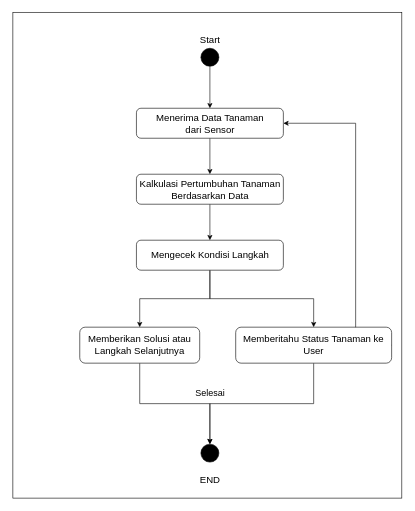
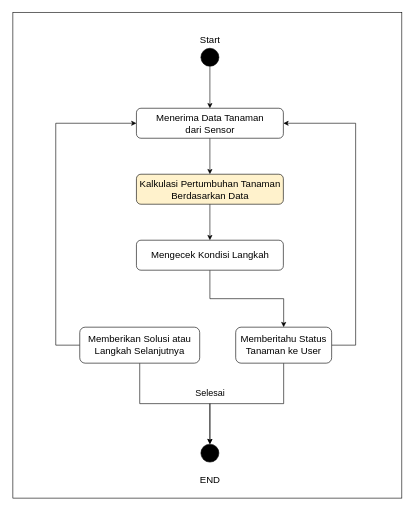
  <mxCell id="0" />
  <mxCell id="1" parent="0" />
  <mxCell id="2" value="" style="rounded=0;whiteSpace=wrap;html=1;" parent="1" vertex="1"><mxGeometry x="20.5" y="20" width="648.5" height="810" as="geometry" /></mxCell>
  <mxCell id="3" style="edgeStyle=orthogonalEdgeStyle;rounded=0;orthogonalLoop=1;jettySize=auto;html=1;exitX=0.5;exitY=1;exitDx=0;exitDy=0;entryX=0.5;entryY=0;entryDx=0;entryDy=0;" parent="1" source="4" target="17" edge="1"><mxGeometry relative="1" as="geometry" /></mxCell>
  <mxCell id="4" value="&lt;font style=&quot;font-size: 16px;&quot;&gt;Menerima Data Tanaman&lt;br&gt;dari Sensor&lt;/font&gt;" style="rounded=1;whiteSpace=wrap;html=1;fontSize=12;glass=0;strokeWidth=1;shadow=0;" parent="1" vertex="1"><mxGeometry x="226.5" y="180" width="245" height="50" as="geometry" /></mxCell>
+ <mxCell id="5" style="edgeStyle=orthogonalEdgeStyle;rounded=0;orthogonalLoop=1;jettySize=auto;html=1;exitX=0;exitY=0.5;exitDx=0;exitDy=0;entryX=0;entryY=0.5;entryDx=0;entryDy=0;" parent="1" source="7" target="4" edge="1"><mxGeometry relative="1" as="geometry"><Array as="points"><mxPoint x="92" y="575" /><mxPoint x="92" y="205" /></Array></mxGeometry></mxCell>
  <mxCell id="6" style="edgeStyle=orthogonalEdgeStyle;rounded=0;orthogonalLoop=1;jettySize=auto;html=1;exitX=0.5;exitY=1;exitDx=0;exitDy=0;entryX=0.5;entryY=0;entryDx=0;entryDy=0;" parent="1" source="7" target="14" edge="1"><mxGeometry relative="1" as="geometry" /></mxCell>
  <mxCell id="7" value="&lt;font style=&quot;font-size: 16px;&quot;&gt;Memberikan Solusi atau Langkah Selanjutnya&lt;/font&gt;" style="rounded=1;whiteSpace=wrap;html=1;fontSize=12;glass=0;strokeWidth=1;shadow=0;" parent="1" vertex="1"><mxGeometry x="132" y="545" width="200" height="60" as="geometry" /></mxCell>
  <mxCell id="8" style="edgeStyle=orthogonalEdgeStyle;rounded=0;orthogonalLoop=1;jettySize=auto;html=1;exitX=0.5;exitY=1;exitDx=0;exitDy=0;entryX=0.5;entryY=0;entryDx=0;entryDy=0;" parent="1" source="9" target="4" edge="1"><mxGeometry relative="1" as="geometry" /></mxCell>
  <mxCell id="9" value="" style="ellipse;whiteSpace=wrap;html=1;aspect=fixed;fillColor=#000000;" parent="1" vertex="1"><mxGeometry x="334" y="80" width="30" height="30" as="geometry" /></mxCell>
  <mxCell id="10" style="edgeStyle=orthogonalEdgeStyle;rounded=0;orthogonalLoop=1;jettySize=auto;html=1;exitX=1;exitY=0.5;exitDx=0;exitDy=0;entryX=1;entryY=0.5;entryDx=0;entryDy=0;" parent="1" source="12" target="4" edge="1"><mxGeometry relative="1" as="geometry"><Array as="points"><mxPoint x="592" y="575" /><mxPoint x="592" y="205" /></Array></mxGeometry></mxCell>
  <mxCell id="11" style="edgeStyle=orthogonalEdgeStyle;rounded=0;orthogonalLoop=1;jettySize=auto;html=1;exitX=0.5;exitY=1;exitDx=0;exitDy=0;entryX=0.5;entryY=0;entryDx=0;entryDy=0;" parent="1" source="12" target="14" edge="1"><mxGeometry relative="1" as="geometry" /></mxCell>
- <mxCell id="12" value="&lt;span style=&quot;font-size: 16px;&quot;&gt;Memberitahu Status Tanaman ke User&lt;/span&gt;" style="rounded=1;whiteSpace=wrap;html=1;" parent="1" vertex="1"><mxGeometry x="392" y="545" width="260" height="60" as="geometry" /></mxCell>
+ <mxCell id="12" value="&lt;span style=&quot;font-size: 16px;&quot;&gt;Memberitahu Status Tanaman ke User&lt;/span&gt;" style="rounded=1;whiteSpace=wrap;html=1;" parent="1" vertex="1"><mxGeometry x="392" y="545" width="160" height="60" as="geometry" /></mxCell>
  <mxCell id="13" value="&lt;font style=&quot;font-size: 16px;&quot;&gt;Start&lt;/font&gt;" style="text;html=1;align=center;verticalAlign=middle;resizable=0;points=[];autosize=1;strokeColor=none;fillColor=none;" parent="1" vertex="1"><mxGeometry x="319" y="50" width="60" height="30" as="geometry" /></mxCell>
  <mxCell id="14" value="" style="ellipse;whiteSpace=wrap;html=1;aspect=fixed;fillColor=#000000;" parent="1" vertex="1"><mxGeometry x="334" y="740" width="30" height="30" as="geometry" /></mxCell>
  <mxCell id="15" value="&lt;font style=&quot;font-size: 16px;&quot;&gt;END&lt;/font&gt;" style="text;html=1;align=center;verticalAlign=middle;resizable=0;points=[];autosize=1;strokeColor=none;fillColor=none;" parent="1" vertex="1"><mxGeometry x="319" y="785" width="60" height="30" as="geometry" /></mxCell>
  <mxCell id="16" style="edgeStyle=orthogonalEdgeStyle;rounded=0;orthogonalLoop=1;jettySize=auto;html=1;exitX=0.5;exitY=1;exitDx=0;exitDy=0;entryX=0.5;entryY=0;entryDx=0;entryDy=0;" parent="1" source="17" target="20" edge="1"><mxGeometry relative="1" as="geometry" /></mxCell>
- <mxCell id="17" value="&lt;span style=&quot;font-size: 16px;&quot;&gt;Kalkulasi Pertumbuhan Tanaman Berdasarkan Data&lt;/span&gt;" style="rounded=1;whiteSpace=wrap;html=1;fontSize=12;glass=0;strokeWidth=1;shadow=0;" parent="1" vertex="1"><mxGeometry x="226.5" y="290" width="245" height="50" as="geometry" /></mxCell>
- <mxCell id="18" style="edgeStyle=orthogonalEdgeStyle;rounded=0;orthogonalLoop=1;jettySize=auto;html=1;exitX=0.5;exitY=1;exitDx=0;exitDy=0;entryX=0.5;entryY=0;entryDx=0;entryDy=0;" parent="1" source="20" target="7" edge="1"><mxGeometry relative="1" as="geometry" /></mxCell>
+ <mxCell id="17" value="&lt;span style=&quot;font-size: 16px;&quot;&gt;Kalkulasi Pertumbuhan Tanaman Berdasarkan Data&lt;/span&gt;" style="rounded=1;whiteSpace=wrap;html=1;fontSize=12;glass=0;strokeWidth=1;shadow=0;fillColor=#fff2cc;" parent="1" vertex="1"><mxGeometry x="226.5" y="290" width="245" height="50" as="geometry" /></mxCell>
  <mxCell id="19" style="edgeStyle=orthogonalEdgeStyle;rounded=0;orthogonalLoop=1;jettySize=auto;html=1;exitX=0.5;exitY=1;exitDx=0;exitDy=0;entryX=0.5;entryY=0;entryDx=0;entryDy=0;" parent="1" source="20" target="12" edge="1"><mxGeometry relative="1" as="geometry" /></mxCell>
  <mxCell id="20" value="&lt;span style=&quot;font-size: 16px;&quot;&gt;Mengecek Kondisi Langkah&lt;/span&gt;" style="rounded=1;whiteSpace=wrap;html=1;fontSize=12;glass=0;strokeWidth=1;shadow=0;" parent="1" vertex="1"><mxGeometry x="226.5" y="400" width="245" height="50" as="geometry" /></mxCell>
  <mxCell id="21" value="&lt;font style=&quot;font-size: 15px;&quot;&gt;Selesai&lt;/font&gt;" style="text;html=1;align=center;verticalAlign=middle;resizable=0;points=[];autosize=1;strokeColor=none;fillColor=none;" parent="1" vertex="1"><mxGeometry x="314" y="640" width="70" height="30" as="geometry" /></mxCell>
